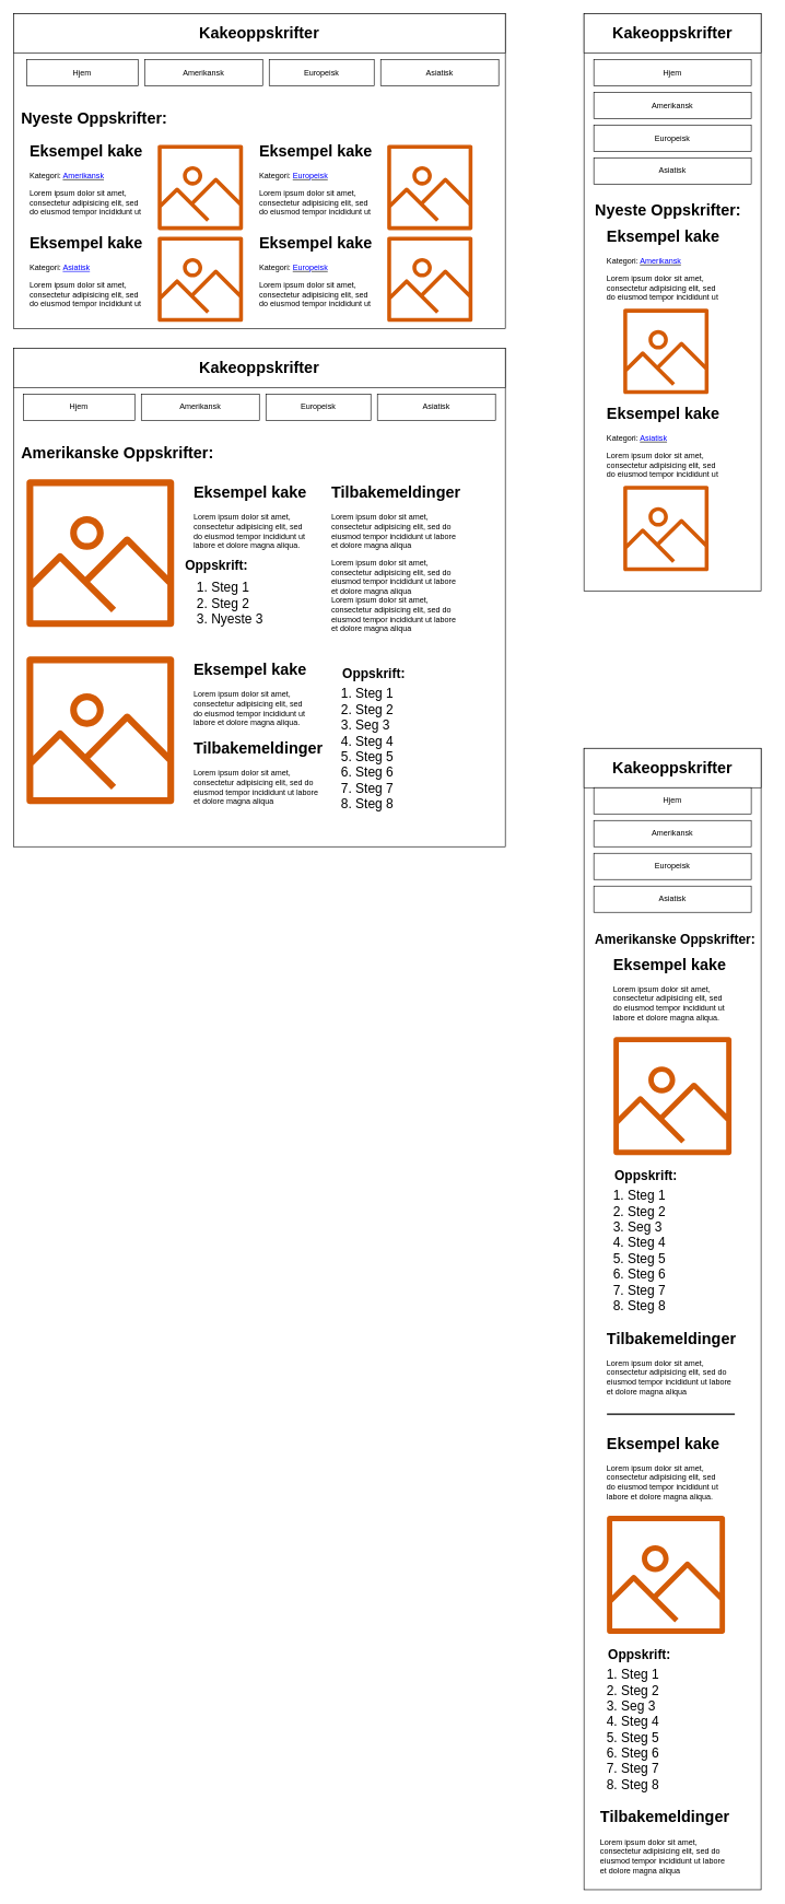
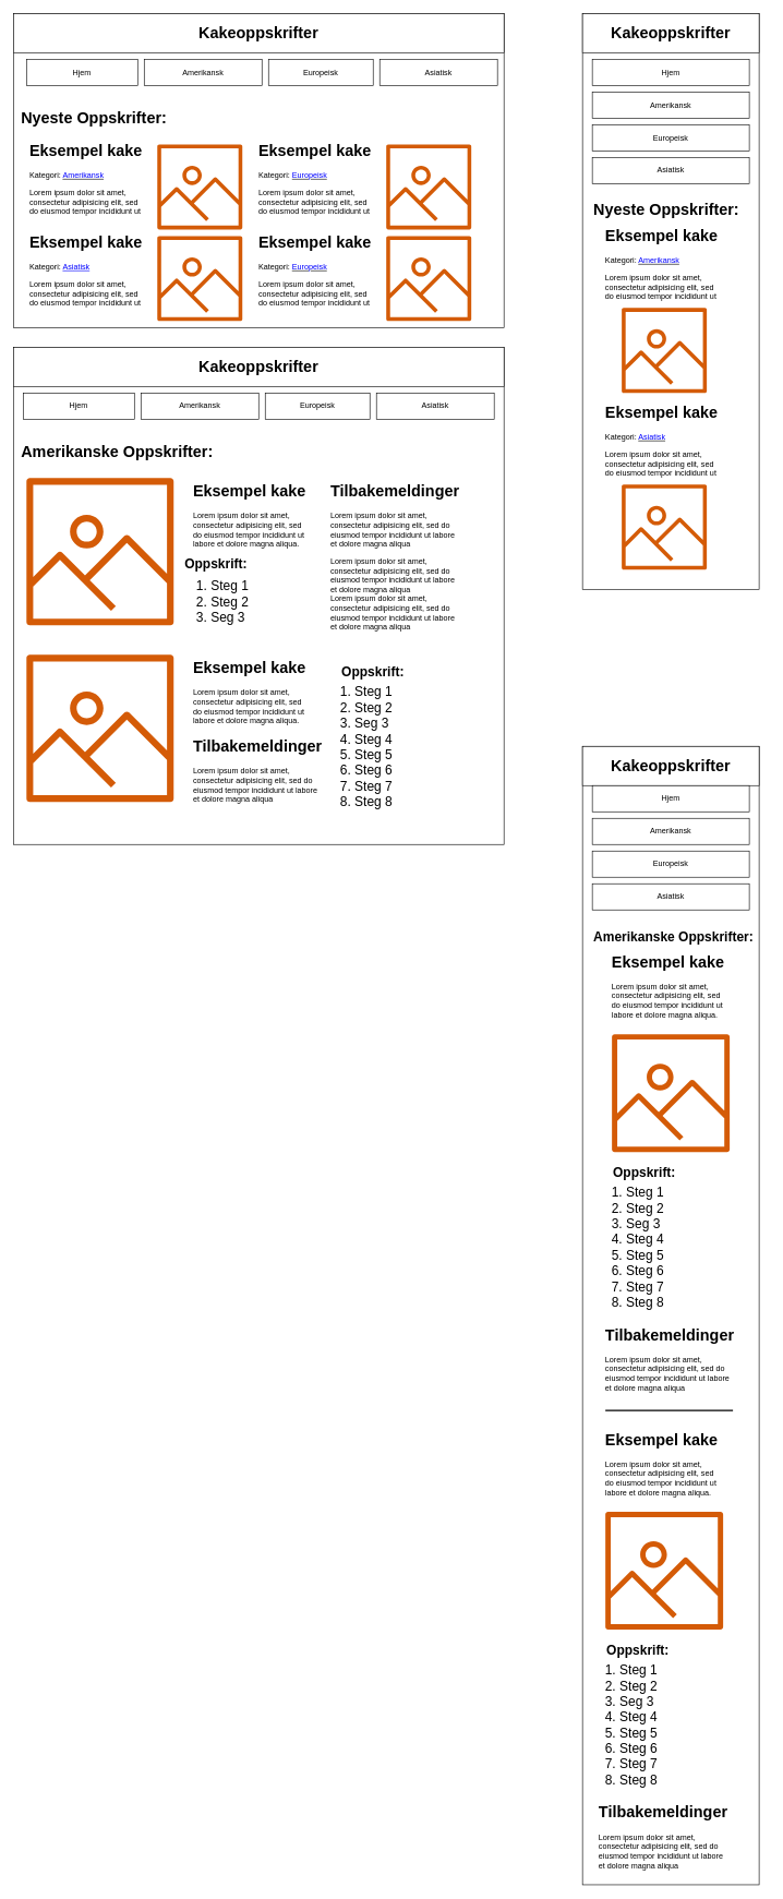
  <mxCell id="0" />
  <mxCell id="1" parent="0" />
  <mxCell id="2" value="" style="rounded=0;whiteSpace=wrap;html=1;" parent="1" vertex="1"><mxGeometry x="20" y="20" width="750" height="480" as="geometry" /></mxCell>
  <mxCell id="3" value="" style="rounded=0;whiteSpace=wrap;html=1;" parent="1" vertex="1"><mxGeometry x="890" y="20" width="270" height="880" as="geometry" /></mxCell>
  <mxCell id="4" value="&lt;h1&gt;Kakeoppskrifter&lt;/h1&gt;" style="rounded=0;whiteSpace=wrap;html=1;align=center;spacingLeft=0;" parent="1" vertex="1"><mxGeometry x="20" y="20" width="750" height="60" as="geometry" /></mxCell>
  <mxCell id="5" value="Amerikansk" style="rounded=0;whiteSpace=wrap;html=1;" parent="1" vertex="1"><mxGeometry x="220" y="90" width="180" height="40" as="geometry" /></mxCell>
  <mxCell id="6" value="Europeisk" style="rounded=0;whiteSpace=wrap;html=1;" parent="1" vertex="1"><mxGeometry x="410" y="90" width="160" height="40" as="geometry" /></mxCell>
  <mxCell id="7" value="Asiatisk" style="rounded=0;whiteSpace=wrap;html=1;" parent="1" vertex="1"><mxGeometry x="580" y="90" width="180" height="40" as="geometry" /></mxCell>
  <mxCell id="8" value="&lt;h1&gt;Kakeoppskrifter&lt;/h1&gt;" style="rounded=0;whiteSpace=wrap;html=1;" parent="1" vertex="1"><mxGeometry x="890" y="20" width="270" height="60" as="geometry" /></mxCell>
  <mxCell id="9" value="Amerikansk" style="rounded=0;whiteSpace=wrap;html=1;" parent="1" vertex="1"><mxGeometry x="905" y="140" width="240" height="40" as="geometry" /></mxCell>
  <mxCell id="10" value="Europeisk" style="rounded=0;whiteSpace=wrap;html=1;" parent="1" vertex="1"><mxGeometry x="905" y="190" width="240" height="40" as="geometry" /></mxCell>
  <mxCell id="11" value="Asiatisk" style="rounded=0;whiteSpace=wrap;html=1;" parent="1" vertex="1"><mxGeometry x="905" y="240" width="240" height="40" as="geometry" /></mxCell>
  <mxCell id="12" value="Nyeste Oppskrifter:" style="text;strokeColor=none;fillColor=none;html=1;fontSize=24;fontStyle=1;verticalAlign=middle;align=left;" parent="1" vertex="1"><mxGeometry x="30" y="160" width="100" height="40" as="geometry" /></mxCell>
  <mxCell id="13" value="&lt;h1&gt;Eksempel kake&lt;/h1&gt;&lt;div&gt;Kategori: &lt;u&gt;&lt;font color=&quot;#0000ff&quot;&gt;Amerikansk&lt;/font&gt;&lt;/u&gt;&lt;/div&gt;&lt;p&gt;&lt;span style=&quot;background-color: initial;&quot;&gt;Lorem ipsum dolor sit amet, consectetur adipisicing elit, sed do eiusmod tempor incididunt ut labore et dolore magna aliqua.&lt;/span&gt;&lt;br&gt;&lt;/p&gt;" style="text;html=1;strokeColor=none;fillColor=none;spacing=5;spacingTop=-20;whiteSpace=wrap;overflow=hidden;rounded=0;" parent="1" vertex="1"><mxGeometry x="40" y="210" width="190" height="120" as="geometry" /></mxCell>
  <mxCell id="14" value="" style="sketch=0;outlineConnect=0;fontColor=#232F3E;gradientColor=none;fillColor=#D45B07;strokeColor=none;dashed=0;verticalLabelPosition=bottom;verticalAlign=top;align=center;html=1;fontSize=12;fontStyle=0;aspect=fixed;pointerEvents=1;shape=mxgraph.aws4.container_registry_image;" parent="1" vertex="1"><mxGeometry x="240" y="220" width="130" height="130" as="geometry" /></mxCell>
  <mxCell id="15" value="&lt;h1&gt;Eksempel kake&lt;/h1&gt;&lt;div&gt;Kategori: &lt;u&gt;&lt;font color=&quot;#0000ff&quot;&gt;Europeisk&lt;/font&gt;&lt;/u&gt;&lt;/div&gt;&lt;p&gt;&lt;span style=&quot;background-color: initial;&quot;&gt;Lorem ipsum dolor sit amet, consectetur adipisicing elit, sed do eiusmod tempor incididunt ut labore et dolore magna aliqua.&lt;/span&gt;&lt;br&gt;&lt;/p&gt;" style="text;html=1;strokeColor=none;fillColor=none;spacing=5;spacingTop=-20;whiteSpace=wrap;overflow=hidden;rounded=0;" parent="1" vertex="1"><mxGeometry x="390" y="210" width="190" height="120" as="geometry" /></mxCell>
  <mxCell id="16" value="" style="sketch=0;outlineConnect=0;fontColor=#232F3E;gradientColor=none;fillColor=#D45B07;strokeColor=none;dashed=0;verticalLabelPosition=bottom;verticalAlign=top;align=center;html=1;fontSize=12;fontStyle=0;aspect=fixed;pointerEvents=1;shape=mxgraph.aws4.container_registry_image;" parent="1" vertex="1"><mxGeometry x="590" y="220" width="130" height="130" as="geometry" /></mxCell>
  <mxCell id="17" value="&lt;h1&gt;Eksempel kake&lt;/h1&gt;&lt;div&gt;Kategori: &lt;font color=&quot;#0000ff&quot;&gt;&lt;u&gt;Asiatisk&lt;/u&gt;&lt;/font&gt;&lt;/div&gt;&lt;p&gt;&lt;span style=&quot;background-color: initial;&quot;&gt;Lorem ipsum dolor sit amet, consectetur adipisicing elit, sed do eiusmod tempor incididunt ut labore et dolore magna aliqua.&lt;/span&gt;&lt;br&gt;&lt;/p&gt;" style="text;html=1;strokeColor=none;fillColor=none;spacing=5;spacingTop=-20;whiteSpace=wrap;overflow=hidden;rounded=0;" parent="1" vertex="1"><mxGeometry x="40" y="350" width="190" height="120" as="geometry" /></mxCell>
  <mxCell id="18" value="" style="sketch=0;outlineConnect=0;fontColor=#232F3E;gradientColor=none;fillColor=#D45B07;strokeColor=none;dashed=0;verticalLabelPosition=bottom;verticalAlign=top;align=center;html=1;fontSize=12;fontStyle=0;aspect=fixed;pointerEvents=1;shape=mxgraph.aws4.container_registry_image;" parent="1" vertex="1"><mxGeometry x="240" y="360" width="130" height="130" as="geometry" /></mxCell>
  <mxCell id="19" value="&lt;h1&gt;Eksempel kake&lt;/h1&gt;&lt;div&gt;Kategori: &lt;u&gt;&lt;font color=&quot;#0000ff&quot;&gt;Europeisk&lt;/font&gt;&lt;/u&gt;&lt;/div&gt;&lt;p&gt;&lt;span style=&quot;background-color: initial;&quot;&gt;Lorem ipsum dolor sit amet, consectetur adipisicing elit, sed do eiusmod tempor incididunt ut labore et dolore magna aliqua.&lt;/span&gt;&lt;br&gt;&lt;/p&gt;" style="text;html=1;strokeColor=none;fillColor=none;spacing=5;spacingTop=-20;whiteSpace=wrap;overflow=hidden;rounded=0;" parent="1" vertex="1"><mxGeometry x="390" y="350" width="190" height="120" as="geometry" /></mxCell>
  <mxCell id="20" value="" style="sketch=0;outlineConnect=0;fontColor=#232F3E;gradientColor=none;fillColor=#D45B07;strokeColor=none;dashed=0;verticalLabelPosition=bottom;verticalAlign=top;align=center;html=1;fontSize=12;fontStyle=0;aspect=fixed;pointerEvents=1;shape=mxgraph.aws4.container_registry_image;" parent="1" vertex="1"><mxGeometry x="590" y="360" width="130" height="130" as="geometry" /></mxCell>
  <mxCell id="21" value="Nyeste Oppskrifter:" style="text;strokeColor=none;fillColor=none;html=1;fontSize=24;fontStyle=1;verticalAlign=middle;align=left;" parent="1" vertex="1"><mxGeometry x="905" y="300" width="100" height="40" as="geometry" /></mxCell>
  <mxCell id="22" value="&lt;h1&gt;Eksempel kake&lt;/h1&gt;&lt;div&gt;Kategori: &lt;u&gt;&lt;font color=&quot;#0000ff&quot;&gt;Amerikansk&lt;/font&gt;&lt;/u&gt;&lt;/div&gt;&lt;p&gt;&lt;span style=&quot;background-color: initial;&quot;&gt;Lorem ipsum dolor sit amet, consectetur adipisicing elit, sed do eiusmod tempor incididunt ut labore et dolore magna aliqua.&lt;/span&gt;&lt;br&gt;&lt;/p&gt;" style="text;html=1;strokeColor=none;fillColor=none;spacing=5;spacingTop=-20;whiteSpace=wrap;overflow=hidden;rounded=0;" parent="1" vertex="1"><mxGeometry x="920" y="340" width="190" height="120" as="geometry" /></mxCell>
  <mxCell id="23" value="" style="sketch=0;outlineConnect=0;fontColor=#232F3E;gradientColor=none;fillColor=#D45B07;strokeColor=none;dashed=0;verticalLabelPosition=bottom;verticalAlign=top;align=center;html=1;fontSize=12;fontStyle=0;aspect=fixed;pointerEvents=1;shape=mxgraph.aws4.container_registry_image;" parent="1" vertex="1"><mxGeometry x="950" y="470" width="130" height="130" as="geometry" /></mxCell>
  <mxCell id="24" value="&lt;h1&gt;Eksempel kake&lt;/h1&gt;&lt;div&gt;Kategori: &lt;u&gt;&lt;font color=&quot;#0000ff&quot;&gt;Asiatisk&lt;/font&gt;&lt;/u&gt;&lt;/div&gt;&lt;p&gt;&lt;span style=&quot;background-color: initial;&quot;&gt;Lorem ipsum dolor sit amet, consectetur adipisicing elit, sed do eiusmod tempor incididunt ut labore et dolore magna aliqua.&lt;/span&gt;&lt;br&gt;&lt;/p&gt;" style="text;html=1;strokeColor=none;fillColor=none;spacing=5;spacingTop=-20;whiteSpace=wrap;overflow=hidden;rounded=0;" parent="1" vertex="1"><mxGeometry x="920" y="610" width="190" height="120" as="geometry" /></mxCell>
  <mxCell id="25" value="" style="sketch=0;outlineConnect=0;fontColor=#232F3E;gradientColor=none;fillColor=#D45B07;strokeColor=none;dashed=0;verticalLabelPosition=bottom;verticalAlign=top;align=center;html=1;fontSize=12;fontStyle=0;aspect=fixed;pointerEvents=1;shape=mxgraph.aws4.container_registry_image;" parent="1" vertex="1"><mxGeometry x="950" y="740" width="130" height="130" as="geometry" /></mxCell>
  <mxCell id="26" value="" style="rounded=0;whiteSpace=wrap;html=1;" parent="1" vertex="1"><mxGeometry x="20" y="530" width="750" height="760" as="geometry" /></mxCell>
  <mxCell id="27" value="&lt;h1&gt;Kakeoppskrifter&lt;/h1&gt;" style="rounded=0;whiteSpace=wrap;html=1;align=center;spacingLeft=0;" parent="1" vertex="1"><mxGeometry x="20" y="530" width="750" height="60" as="geometry" /></mxCell>
  <mxCell id="28" value="Amerikanske Oppskrifter:" style="text;strokeColor=none;fillColor=none;html=1;fontSize=24;fontStyle=1;verticalAlign=middle;align=left;" parent="1" vertex="1"><mxGeometry x="30" y="670" width="100" height="40" as="geometry" /></mxCell>
  <mxCell id="29" value="&lt;h1&gt;Eksempel kake&lt;/h1&gt;&lt;p&gt;Lorem ipsum dolor sit amet, consectetur adipisicing elit, sed do eiusmod tempor incididunt ut labore et dolore magna aliqua.&lt;/p&gt;&lt;p&gt;&lt;br&gt;&lt;/p&gt;" style="text;html=1;strokeColor=none;fillColor=none;spacing=5;spacingTop=-20;whiteSpace=wrap;overflow=hidden;rounded=0;fontColor=#000000;" parent="1" vertex="1"><mxGeometry x="290" y="730" width="190" height="120" as="geometry" /></mxCell>
  <mxCell id="30" value="" style="sketch=0;outlineConnect=0;fontColor=#232F3E;gradientColor=none;fillColor=#D45B07;strokeColor=none;dashed=0;verticalLabelPosition=bottom;verticalAlign=top;align=center;html=1;fontSize=12;fontStyle=0;aspect=fixed;pointerEvents=1;shape=mxgraph.aws4.container_registry_image;" parent="1" vertex="1"><mxGeometry x="40" y="730" width="225" height="225" as="geometry" /></mxCell>
  <mxCell id="31" value="&lt;h1&gt;Tilbakemeldinger&lt;/h1&gt;&lt;p&gt;Lorem ipsum dolor sit amet, consectetur adipisicing elit, sed do eiusmod tempor incididunt ut labore et dolore magna aliqua&lt;/p&gt;Lorem ipsum dolor sit amet, consectetur adipisicing elit, sed do eiusmod tempor incididunt ut labore et dolore magna aliqua&lt;br&gt;Lorem ipsum dolor sit amet, consectetur adipisicing elit, sed do eiusmod tempor incididunt ut labore et dolore magna aliqua&lt;br&gt;&lt;p&gt;.&lt;/p&gt;" style="text;html=1;strokeColor=none;fillColor=none;spacing=5;spacingTop=-20;whiteSpace=wrap;overflow=hidden;rounded=0;fontColor=#000000;" parent="1" vertex="1"><mxGeometry x="500" y="730" width="210" height="240" as="geometry" /></mxCell>
  <mxCell id="32" value="Oppskrift:" style="text;strokeColor=none;fillColor=none;html=1;fontSize=20;fontStyle=1;verticalAlign=middle;align=left;fontColor=#000000;" parent="1" vertex="1"><mxGeometry x="280" y="840" width="100" height="40" as="geometry" /></mxCell>
- <mxCell id="33" value="&lt;ol&gt;&lt;li&gt;Steg 1&lt;/li&gt;&lt;li&gt;Steg 2&lt;/li&gt;&lt;li&gt;Nyeste 3&lt;/li&gt;&lt;/ol&gt;" style="text;strokeColor=none;fillColor=none;html=1;whiteSpace=wrap;verticalAlign=middle;overflow=hidden;fontSize=20;fontColor=#000000;" parent="1" vertex="1"><mxGeometry x="280" y="860" width="260" height="105" as="geometry" /></mxCell>
+ <mxCell id="33" value="&lt;ol&gt;&lt;li&gt;Steg 1&lt;/li&gt;&lt;li&gt;Steg 2&lt;/li&gt;&lt;li&gt;Seg 3&lt;/li&gt;&lt;/ol&gt;" style="text;strokeColor=none;fillColor=none;html=1;whiteSpace=wrap;verticalAlign=middle;overflow=hidden;fontSize=20;fontColor=#000000;" parent="1" vertex="1"><mxGeometry x="280" y="860" width="260" height="105" as="geometry" /></mxCell>
  <mxCell id="34" value="&lt;h1&gt;Eksempel kake&lt;/h1&gt;&lt;p&gt;Lorem ipsum dolor sit amet, consectetur adipisicing elit, sed do eiusmod tempor incididunt ut labore et dolore magna aliqua.&lt;/p&gt;&lt;p&gt;&lt;br&gt;&lt;/p&gt;" style="text;html=1;strokeColor=none;fillColor=none;spacing=5;spacingTop=-20;whiteSpace=wrap;overflow=hidden;rounded=0;fontColor=#000000;" parent="1" vertex="1"><mxGeometry x="290" y="1000" width="190" height="120" as="geometry" /></mxCell>
  <mxCell id="35" value="" style="sketch=0;outlineConnect=0;fontColor=#232F3E;gradientColor=none;fillColor=#D45B07;strokeColor=none;dashed=0;verticalLabelPosition=bottom;verticalAlign=top;align=center;html=1;fontSize=12;fontStyle=0;aspect=fixed;pointerEvents=1;shape=mxgraph.aws4.container_registry_image;" parent="1" vertex="1"><mxGeometry x="40" y="1000" width="225" height="225" as="geometry" /></mxCell>
  <mxCell id="36" value="&lt;h1&gt;Tilbakemeldinger&lt;/h1&gt;&lt;p&gt;Lorem ipsum dolor sit amet, consectetur adipisicing elit, sed do eiusmod tempor incididunt ut labore et dolore magna aliqua&lt;/p&gt;Lorem ipsum dolor sit amet, consectetur adipisicing elit, sed do eiusmod tempor incididunt ut labore et dolore magna aliqua&lt;br&gt;Lorem ipsum dolor sit amet, consectetur adipisicing elit, sed do eiusmod tempor incididunt ut labore et dolore magna aliqua&lt;br&gt;&lt;p&gt;.&lt;/p&gt;" style="text;html=1;strokeColor=none;fillColor=none;spacing=5;spacingTop=-20;whiteSpace=wrap;overflow=hidden;rounded=0;fontColor=#000000;" parent="1" vertex="1"><mxGeometry x="290" y="1120" width="210" height="120" as="geometry" /></mxCell>
  <mxCell id="37" value="Oppskrift:" style="text;strokeColor=none;fillColor=none;html=1;fontSize=20;fontStyle=1;verticalAlign=middle;align=left;fontColor=#000000;" parent="1" vertex="1"><mxGeometry x="520" y="1005" width="100" height="40" as="geometry" /></mxCell>
  <mxCell id="38" value="&lt;ol&gt;&lt;li&gt;Steg 1&lt;/li&gt;&lt;li&gt;Steg 2&lt;/li&gt;&lt;li&gt;Seg 3&lt;/li&gt;&lt;li&gt;Steg 4&lt;/li&gt;&lt;li&gt;Steg 5&lt;/li&gt;&lt;li&gt;Steg 6&lt;/li&gt;&lt;li&gt;Steg 7&lt;/li&gt;&lt;li&gt;Steg 8&lt;/li&gt;&lt;/ol&gt;" style="text;strokeColor=none;fillColor=none;html=1;whiteSpace=wrap;verticalAlign=top;overflow=hidden;fontSize=20;fontColor=#000000;" parent="1" vertex="1"><mxGeometry x="500" y="1017.5" width="260" height="245" as="geometry" /></mxCell>
  <mxCell id="39" value="" style="rounded=0;whiteSpace=wrap;html=1;" parent="1" vertex="1"><mxGeometry x="890" y="1140" width="270" height="1740" as="geometry" /></mxCell>
  <mxCell id="40" value="&lt;h1&gt;Kakeoppskrifter&lt;/h1&gt;" style="rounded=0;whiteSpace=wrap;html=1;" parent="1" vertex="1"><mxGeometry x="890" y="1140" width="270" height="60" as="geometry" /></mxCell>
  <mxCell id="41" value="Amerikansk" style="rounded=0;whiteSpace=wrap;html=1;" parent="1" vertex="1"><mxGeometry x="905" y="1250" width="240" height="40" as="geometry" /></mxCell>
  <mxCell id="42" value="Europeisk" style="rounded=0;whiteSpace=wrap;html=1;" parent="1" vertex="1"><mxGeometry x="905" y="1300" width="240" height="40" as="geometry" /></mxCell>
  <mxCell id="43" value="Asiatisk" style="rounded=0;whiteSpace=wrap;html=1;" parent="1" vertex="1"><mxGeometry x="905" y="1350" width="240" height="40" as="geometry" /></mxCell>
  <mxCell id="44" value="Amerikanske Oppskrifter:" style="text;strokeColor=none;fillColor=none;html=1;fontSize=20;fontStyle=1;verticalAlign=middle;align=left;" parent="1" vertex="1"><mxGeometry x="905" y="1410" width="100" height="40" as="geometry" /></mxCell>
  <mxCell id="45" value="&lt;h1&gt;Eksempel kake&lt;/h1&gt;&lt;p&gt;&lt;span style=&quot;background-color: initial;&quot;&gt;Lorem ipsum dolor sit amet, consectetur adipisicing elit, sed do eiusmod tempor incididunt ut labore et dolore magna aliqua.&lt;/span&gt;&lt;br&gt;&lt;/p&gt;" style="text;html=1;strokeColor=none;fillColor=none;spacing=5;spacingTop=-20;whiteSpace=wrap;overflow=hidden;rounded=0;" parent="1" vertex="1"><mxGeometry x="930" y="1450" width="190" height="120" as="geometry" /></mxCell>
  <mxCell id="46" value="" style="sketch=0;outlineConnect=0;fontColor=#232F3E;gradientColor=none;fillColor=#D45B07;strokeColor=none;dashed=0;verticalLabelPosition=bottom;verticalAlign=top;align=center;html=1;fontSize=12;fontStyle=0;aspect=fixed;pointerEvents=1;shape=mxgraph.aws4.container_registry_image;" parent="1" vertex="1"><mxGeometry x="935" y="1580" width="180" height="180" as="geometry" /></mxCell>
  <mxCell id="47" value="Oppskrift:" style="text;strokeColor=none;fillColor=none;html=1;fontSize=20;fontStyle=1;verticalAlign=middle;align=left;fontColor=#000000;" parent="1" vertex="1"><mxGeometry x="935" y="1770" width="100" height="40" as="geometry" /></mxCell>
  <mxCell id="48" value="&lt;ol&gt;&lt;li&gt;Steg 1&lt;/li&gt;&lt;li&gt;Steg 2&lt;/li&gt;&lt;li&gt;Seg 3&lt;/li&gt;&lt;li&gt;Steg 4&lt;/li&gt;&lt;li&gt;Steg 5&lt;/li&gt;&lt;li&gt;Steg 6&lt;/li&gt;&lt;li&gt;Steg 7&lt;/li&gt;&lt;li&gt;Steg 8&lt;/li&gt;&lt;/ol&gt;" style="text;strokeColor=none;fillColor=none;html=1;whiteSpace=wrap;verticalAlign=top;overflow=hidden;fontSize=20;fontColor=#000000;" parent="1" vertex="1"><mxGeometry x="915" y="1782.5" width="260" height="245" as="geometry" /></mxCell>
  <mxCell id="49" value="&lt;h1&gt;Tilbakemeldinger&lt;/h1&gt;&lt;p&gt;Lorem ipsum dolor sit amet, consectetur adipisicing elit, sed do eiusmod tempor incididunt ut labore et dolore magna aliqua&lt;/p&gt;Lorem ipsum dolor sit amet, consectetur adipisicing elit, sed do eiusmod tempor incididunt ut labore et dolore magna aliqua&lt;br&gt;Lorem ipsum dolor sit amet, consectetur adipisicing elit, sed do eiusmod tempor incididunt ut labore et dolore magna aliqua&lt;br&gt;&lt;p&gt;.&lt;/p&gt;" style="text;html=1;strokeColor=none;fillColor=none;spacing=5;spacingTop=-20;whiteSpace=wrap;overflow=hidden;rounded=0;fontColor=#000000;" parent="1" vertex="1"><mxGeometry x="920" y="2020" width="210" height="120" as="geometry" /></mxCell>
  <mxCell id="50" value="&lt;h1&gt;Eksempel kake&lt;/h1&gt;&lt;p&gt;&lt;span style=&quot;background-color: initial;&quot;&gt;Lorem ipsum dolor sit amet, consectetur adipisicing elit, sed do eiusmod tempor incididunt ut labore et dolore magna aliqua.&lt;/span&gt;&lt;br&gt;&lt;/p&gt;" style="text;html=1;strokeColor=none;fillColor=none;spacing=5;spacingTop=-20;whiteSpace=wrap;overflow=hidden;rounded=0;" parent="1" vertex="1"><mxGeometry x="920" y="2180" width="190" height="120" as="geometry" /></mxCell>
  <mxCell id="51" value="" style="sketch=0;outlineConnect=0;fontColor=#232F3E;gradientColor=none;fillColor=#D45B07;strokeColor=none;dashed=0;verticalLabelPosition=bottom;verticalAlign=top;align=center;html=1;fontSize=12;fontStyle=0;aspect=fixed;pointerEvents=1;shape=mxgraph.aws4.container_registry_image;" parent="1" vertex="1"><mxGeometry x="925" y="2310" width="180" height="180" as="geometry" /></mxCell>
  <mxCell id="52" value="Oppskrift:" style="text;strokeColor=none;fillColor=none;html=1;fontSize=20;fontStyle=1;verticalAlign=middle;align=left;fontColor=#000000;" parent="1" vertex="1"><mxGeometry x="925" y="2500" width="100" height="40" as="geometry" /></mxCell>
  <mxCell id="53" value="&lt;ol&gt;&lt;li&gt;Steg 1&lt;/li&gt;&lt;li&gt;Steg 2&lt;/li&gt;&lt;li&gt;Seg 3&lt;/li&gt;&lt;li&gt;Steg 4&lt;/li&gt;&lt;li&gt;Steg 5&lt;/li&gt;&lt;li&gt;Steg 6&lt;/li&gt;&lt;li&gt;Steg 7&lt;/li&gt;&lt;li&gt;Steg 8&lt;/li&gt;&lt;/ol&gt;" style="text;strokeColor=none;fillColor=none;html=1;whiteSpace=wrap;verticalAlign=top;overflow=hidden;fontSize=20;fontColor=#000000;" parent="1" vertex="1"><mxGeometry x="905" y="2512.5" width="260" height="245" as="geometry" /></mxCell>
  <mxCell id="54" value="&lt;h1&gt;Tilbakemeldinger&lt;/h1&gt;&lt;p&gt;Lorem ipsum dolor sit amet, consectetur adipisicing elit, sed do eiusmod tempor incididunt ut labore et dolore magna aliqua&lt;/p&gt;Lorem ipsum dolor sit amet, consectetur adipisicing elit, sed do eiusmod tempor incididunt ut labore et dolore magna aliqua&lt;br&gt;Lorem ipsum dolor sit amet, consectetur adipisicing elit, sed do eiusmod tempor incididunt ut labore et dolore magna aliqua&lt;br&gt;&lt;p&gt;.&lt;/p&gt;" style="text;html=1;strokeColor=none;fillColor=none;spacing=5;spacingTop=-20;whiteSpace=wrap;overflow=hidden;rounded=0;fontColor=#000000;" parent="1" vertex="1"><mxGeometry x="910" y="2750" width="210" height="120" as="geometry" /></mxCell>
  <mxCell id="55" value="" style="line;strokeWidth=2;html=1;fontSize=20;fontColor=#000000;" parent="1" vertex="1"><mxGeometry x="925" y="2150" width="195" height="10" as="geometry" /></mxCell>
  <mxCell id="56" value="Hjem" style="rounded=0;whiteSpace=wrap;html=1;" parent="1" vertex="1"><mxGeometry x="40" y="90" width="170" height="40" as="geometry" /></mxCell>
  <mxCell id="57" value="Hjem" style="rounded=0;whiteSpace=wrap;html=1;" parent="1" vertex="1"><mxGeometry x="905" y="90" width="240" height="40" as="geometry" /></mxCell>
  <mxCell id="58" value="Amerikansk" style="rounded=0;whiteSpace=wrap;html=1;" parent="1" vertex="1"><mxGeometry x="215" y="600" width="180" height="40" as="geometry" /></mxCell>
  <mxCell id="59" value="Europeisk" style="rounded=0;whiteSpace=wrap;html=1;" parent="1" vertex="1"><mxGeometry x="405" y="600" width="160" height="40" as="geometry" /></mxCell>
  <mxCell id="60" value="Asiatisk" style="rounded=0;whiteSpace=wrap;html=1;" parent="1" vertex="1"><mxGeometry x="575" y="600" width="180" height="40" as="geometry" /></mxCell>
  <mxCell id="61" value="Hjem" style="rounded=0;whiteSpace=wrap;html=1;" parent="1" vertex="1"><mxGeometry x="35" y="600" width="170" height="40" as="geometry" /></mxCell>
  <mxCell id="62" value="Hjem" style="rounded=0;whiteSpace=wrap;html=1;" parent="1" vertex="1"><mxGeometry x="905" y="1200" width="240" height="40" as="geometry" /></mxCell>
